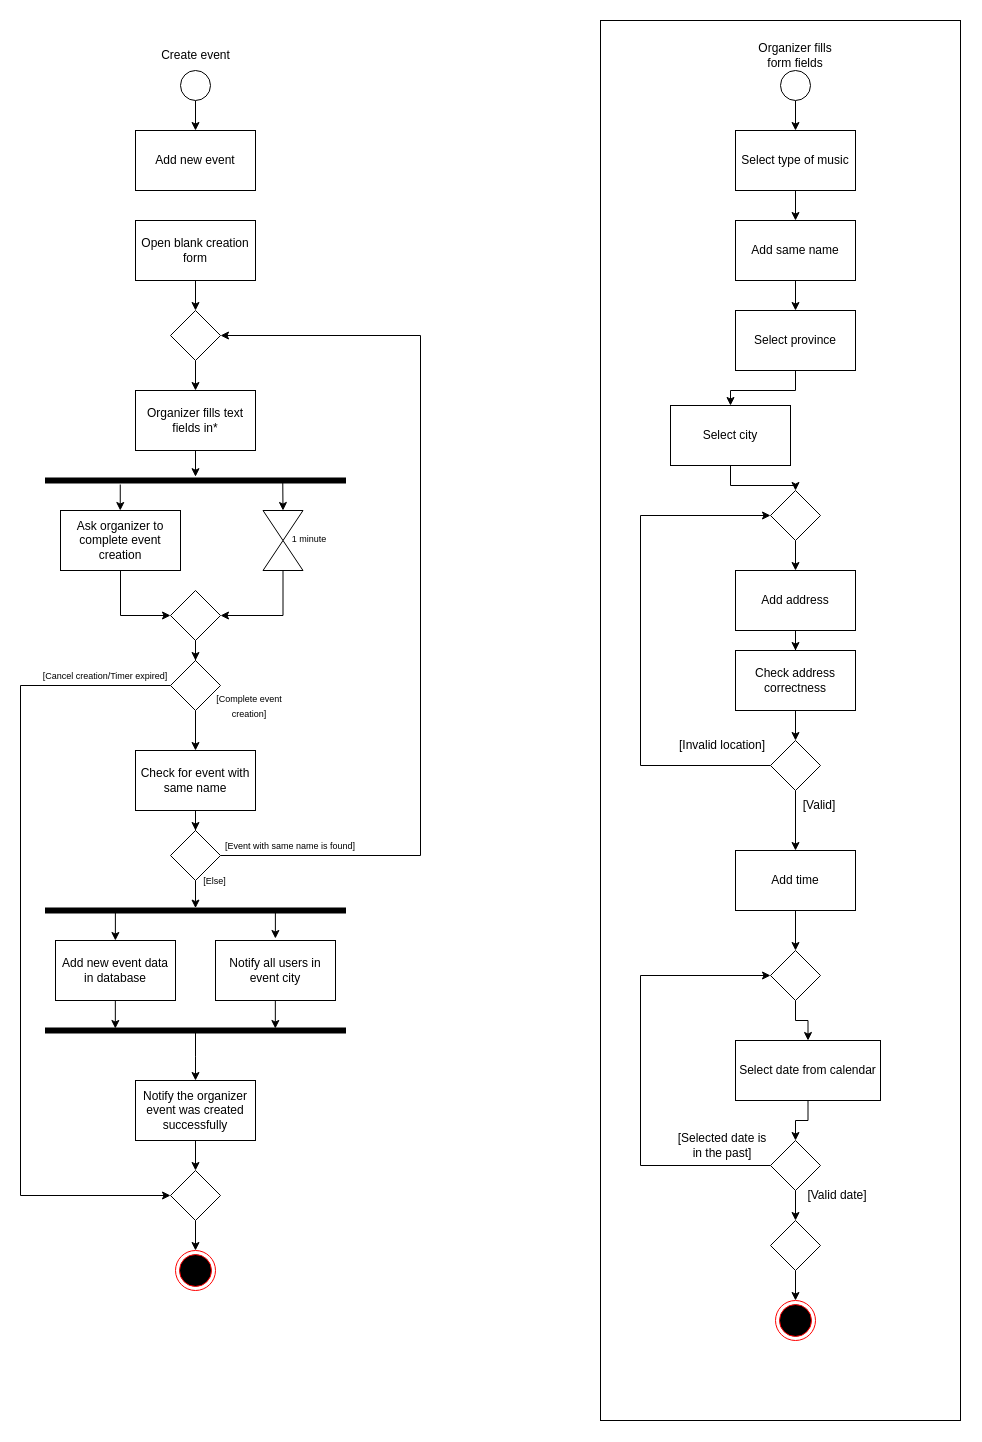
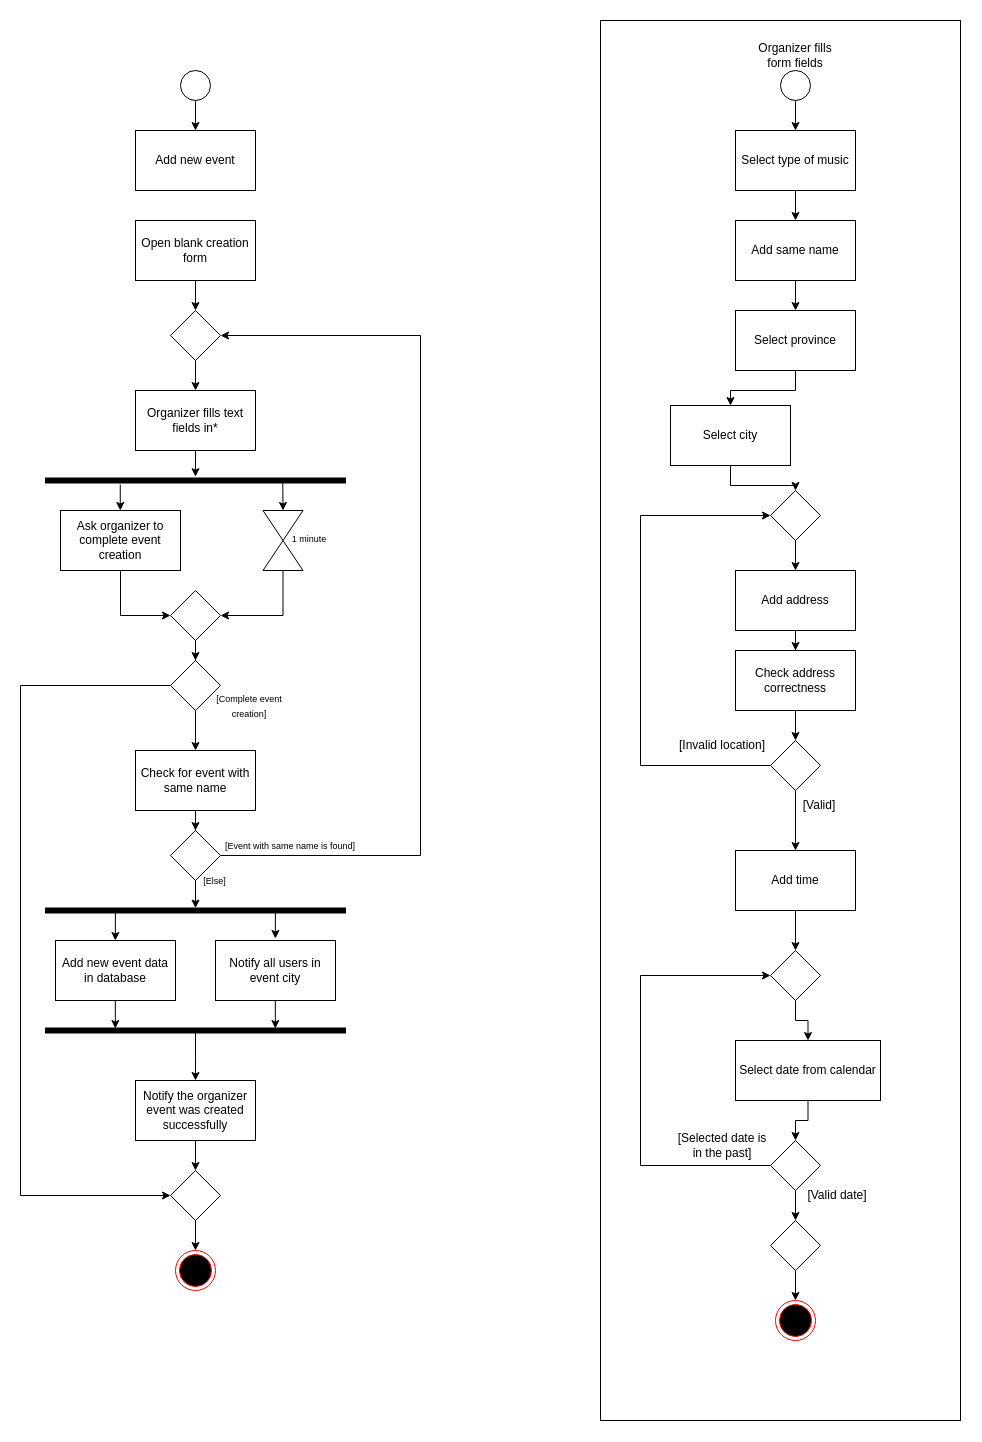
  <mxCell id="0" />
  <mxCell id="1" parent="0" />
  <mxCell id="2" value="" style="rounded=0;whiteSpace=wrap;html=1;" vertex="1" parent="1"><mxGeometry x="600" y="20" width="360" height="1400" as="geometry" /></mxCell>
  <mxCell id="3" value="Add new event" style="rounded=0;whiteSpace=wrap;html=1;" vertex="1" parent="1"><mxGeometry x="135" y="130" width="120" height="60" as="geometry" /></mxCell>
  <mxCell id="4" style="edgeStyle=orthogonalEdgeStyle;rounded=0;orthogonalLoop=1;jettySize=auto;html=1;entryX=0.5;entryY=0;entryDx=0;entryDy=0;" edge="1" parent="1" source="5" target="3"><mxGeometry relative="1" as="geometry"><mxPoint x="195" y="170" as="targetPoint" /></mxGeometry></mxCell>
  <mxCell id="5" value="" style="ellipse;" vertex="1" parent="1"><mxGeometry x="180" y="70" width="30" height="30" as="geometry" /></mxCell>
  <mxCell id="6" value="" style="ellipse;html=1;shape=endState;fillColor=#000000;strokeColor=#ff0000;" vertex="1" parent="1"><mxGeometry x="175" y="1250" width="40" height="40" as="geometry" /></mxCell>
- <mxCell id="7" value="Create event" style="text;html=1;align=center;verticalAlign=middle;whiteSpace=wrap;rounded=0;" vertex="1" parent="1"><mxGeometry x="152.5" y="40" width="85" height="30" as="geometry" /></mxCell>
  <mxCell id="8" style="edgeStyle=orthogonalEdgeStyle;rounded=0;orthogonalLoop=1;jettySize=auto;html=1;entryX=0.5;entryY=0;entryDx=0;entryDy=0;" edge="1" parent="1" source="9" target="64"><mxGeometry relative="1" as="geometry" /></mxCell>
  <mxCell id="9" value="Open blank creation form" style="rounded=0;whiteSpace=wrap;html=1;" vertex="1" parent="1"><mxGeometry x="135" y="220" width="120" height="60" as="geometry" /></mxCell>
  <mxCell id="10" value="Organizer fills text fields in*" style="rounded=0;whiteSpace=wrap;html=1;" vertex="1" parent="1"><mxGeometry x="135" y="390" width="120" height="60" as="geometry" /></mxCell>
  <mxCell id="11" style="edgeStyle=orthogonalEdgeStyle;rounded=0;orthogonalLoop=1;jettySize=auto;html=1;entryX=0.5;entryY=0;entryDx=0;entryDy=0;" edge="1" parent="1" source="12" target="15"><mxGeometry relative="1" as="geometry"><mxPoint x="795" y="150" as="targetPoint" /></mxGeometry></mxCell>
  <mxCell id="12" value="" style="ellipse;" vertex="1" parent="1"><mxGeometry x="780" y="70" width="30" height="30" as="geometry" /></mxCell>
  <mxCell id="13" value="Organizer fills form fields" style="text;html=1;align=center;verticalAlign=middle;whiteSpace=wrap;rounded=0;" vertex="1" parent="1"><mxGeometry x="746.25" y="40" width="97.5" height="30" as="geometry" /></mxCell>
  <mxCell id="14" style="edgeStyle=orthogonalEdgeStyle;rounded=0;orthogonalLoop=1;jettySize=auto;html=1;entryX=0.5;entryY=0;entryDx=0;entryDy=0;" edge="1" parent="1" source="15" target="17"><mxGeometry relative="1" as="geometry"><mxPoint x="795" y="290" as="targetPoint" /></mxGeometry></mxCell>
  <mxCell id="15" value="Select type of music" style="rounded=0;whiteSpace=wrap;html=1;" vertex="1" parent="1"><mxGeometry x="735" y="130" width="120" height="60" as="geometry" /></mxCell>
  <mxCell id="16" style="edgeStyle=orthogonalEdgeStyle;rounded=0;orthogonalLoop=1;jettySize=auto;html=1;" edge="1" parent="1" source="17" target="19"><mxGeometry relative="1" as="geometry" /></mxCell>
  <mxCell id="17" value="Add same name" style="rounded=0;whiteSpace=wrap;html=1;" vertex="1" parent="1"><mxGeometry x="735" y="220" width="120" height="60" as="geometry" /></mxCell>
  <mxCell id="18" style="edgeStyle=orthogonalEdgeStyle;rounded=0;orthogonalLoop=1;jettySize=auto;html=1;" edge="1" parent="1" source="19" target="23"><mxGeometry relative="1" as="geometry" /></mxCell>
  <mxCell id="19" value="Select province" style="rounded=0;whiteSpace=wrap;html=1;" vertex="1" parent="1"><mxGeometry x="735" y="310" width="120" height="60" as="geometry" /></mxCell>
  <mxCell id="20" style="edgeStyle=orthogonalEdgeStyle;rounded=0;orthogonalLoop=1;jettySize=auto;html=1;" edge="1" parent="1" source="21" target="36"><mxGeometry relative="1" as="geometry" /></mxCell>
  <mxCell id="21" value="Add address" style="rounded=0;whiteSpace=wrap;html=1;" vertex="1" parent="1"><mxGeometry x="735" y="570" width="120" height="60" as="geometry" /></mxCell>
  <mxCell id="22" style="edgeStyle=orthogonalEdgeStyle;rounded=0;orthogonalLoop=1;jettySize=auto;html=1;" edge="1" parent="1" source="23" target="38"><mxGeometry relative="1" as="geometry" /></mxCell>
  <mxCell id="23" value="Select city" style="rounded=0;whiteSpace=wrap;html=1;" vertex="1" parent="1"><mxGeometry x="670" y="405" width="120" height="60" as="geometry" /></mxCell>
  <mxCell id="24" style="edgeStyle=orthogonalEdgeStyle;rounded=0;orthogonalLoop=1;jettySize=auto;html=1;" edge="1" parent="1" source="25" target="42"><mxGeometry relative="1" as="geometry" /></mxCell>
  <mxCell id="25" value="Add time" style="rounded=0;whiteSpace=wrap;html=1;" vertex="1" parent="1"><mxGeometry x="735" y="850" width="120" height="60" as="geometry" /></mxCell>
  <mxCell id="26" style="edgeStyle=orthogonalEdgeStyle;rounded=0;orthogonalLoop=1;jettySize=auto;html=1;" edge="1" parent="1" source="27" target="30"><mxGeometry relative="1" as="geometry" /></mxCell>
  <mxCell id="27" value="Select date from calendar" style="rounded=0;whiteSpace=wrap;html=1;" vertex="1" parent="1"><mxGeometry x="735" y="1040" width="145" height="60" as="geometry" /></mxCell>
  <mxCell id="28" style="edgeStyle=orthogonalEdgeStyle;rounded=0;orthogonalLoop=1;jettySize=auto;html=1;entryX=0.5;entryY=0;entryDx=0;entryDy=0;exitX=0.5;exitY=1;exitDx=0;exitDy=0;" edge="1" parent="1" source="45" target="34"><mxGeometry relative="1" as="geometry"><mxPoint x="800" y="1300" as="sourcePoint" /></mxGeometry></mxCell>
  <mxCell id="29" style="edgeStyle=orthogonalEdgeStyle;rounded=0;orthogonalLoop=1;jettySize=auto;html=1;entryX=0;entryY=0.5;entryDx=0;entryDy=0;" edge="1" parent="1" source="30" target="42"><mxGeometry relative="1" as="geometry"><mxPoint x="602.5" y="1200" as="targetPoint" /><Array as="points"><mxPoint x="640" y="1165" /><mxPoint x="640" y="975" /></Array></mxGeometry></mxCell>
  <mxCell id="30" value="" style="rhombus;whiteSpace=wrap;html=1;" vertex="1" parent="1"><mxGeometry x="770" y="1140" width="50" height="50" as="geometry" /></mxCell>
  <mxCell id="31" style="edgeStyle=orthogonalEdgeStyle;rounded=0;orthogonalLoop=1;jettySize=auto;html=1;entryX=0;entryY=0.5;entryDx=0;entryDy=0;" edge="1" parent="1" source="33" target="38"><mxGeometry relative="1" as="geometry"><mxPoint x="530" y="450" as="targetPoint" /><Array as="points"><mxPoint x="640" y="765" /><mxPoint x="640" y="515" /></Array></mxGeometry></mxCell>
  <mxCell id="32" style="edgeStyle=orthogonalEdgeStyle;rounded=0;orthogonalLoop=1;jettySize=auto;html=1;" edge="1" parent="1" source="33" target="25"><mxGeometry relative="1" as="geometry" /></mxCell>
  <mxCell id="33" value="" style="rhombus;whiteSpace=wrap;html=1;" vertex="1" parent="1"><mxGeometry x="770" y="740" width="50" height="50" as="geometry" /></mxCell>
  <mxCell id="34" value="" style="ellipse;html=1;shape=endState;fillColor=#000000;strokeColor=#ff0000;" vertex="1" parent="1"><mxGeometry x="775" y="1300" width="40" height="40" as="geometry" /></mxCell>
  <mxCell id="35" style="edgeStyle=orthogonalEdgeStyle;rounded=0;orthogonalLoop=1;jettySize=auto;html=1;" edge="1" parent="1" source="36" target="33"><mxGeometry relative="1" as="geometry" /></mxCell>
  <mxCell id="36" value="Check address correctness" style="rounded=0;whiteSpace=wrap;html=1;" vertex="1" parent="1"><mxGeometry x="735" y="650" width="120" height="60" as="geometry" /></mxCell>
  <mxCell id="37" style="edgeStyle=orthogonalEdgeStyle;rounded=0;orthogonalLoop=1;jettySize=auto;html=1;" edge="1" parent="1" source="38" target="21"><mxGeometry relative="1" as="geometry" /></mxCell>
  <mxCell id="38" value="" style="rhombus;whiteSpace=wrap;html=1;" vertex="1" parent="1"><mxGeometry x="770" y="490" width="50" height="50" as="geometry" /></mxCell>
  <mxCell id="39" value="[Invalid location]" style="text;html=1;align=center;verticalAlign=middle;whiteSpace=wrap;rounded=0;" vertex="1" parent="1"><mxGeometry x="672.5" y="730" width="97.5" height="30" as="geometry" /></mxCell>
  <mxCell id="40" value="[Valid]" style="text;html=1;align=center;verticalAlign=middle;whiteSpace=wrap;rounded=0;" vertex="1" parent="1"><mxGeometry x="770" y="790" width="97.5" height="30" as="geometry" /></mxCell>
  <mxCell id="41" style="edgeStyle=orthogonalEdgeStyle;rounded=0;orthogonalLoop=1;jettySize=auto;html=1;" edge="1" parent="1" source="42" target="27"><mxGeometry relative="1" as="geometry" /></mxCell>
  <mxCell id="42" value="" style="rhombus;whiteSpace=wrap;html=1;" vertex="1" parent="1"><mxGeometry x="770" y="950" width="50" height="50" as="geometry" /></mxCell>
  <mxCell id="43" value="[Selected date is in the past]" style="text;html=1;align=center;verticalAlign=middle;whiteSpace=wrap;rounded=0;" vertex="1" parent="1"><mxGeometry x="672.5" y="1130" width="97.5" height="30" as="geometry" /></mxCell>
  <mxCell id="44" value="[Valid date]" style="text;html=1;align=center;verticalAlign=middle;whiteSpace=wrap;rounded=0;" vertex="1" parent="1"><mxGeometry x="788" y="1180" width="97.5" height="30" as="geometry" /></mxCell>
  <mxCell id="45" value="" style="rhombus;whiteSpace=wrap;html=1;" vertex="1" parent="1"><mxGeometry x="770" y="1220" width="50" height="50" as="geometry" /></mxCell>
  <mxCell id="46" style="edgeStyle=orthogonalEdgeStyle;rounded=0;orthogonalLoop=1;jettySize=auto;html=1;entryX=0.5;entryY=0;entryDx=0;entryDy=0;" edge="1" parent="1" source="30" target="45"><mxGeometry relative="1" as="geometry"><mxPoint x="800" y="1230" as="targetPoint" /></mxGeometry></mxCell>
  <mxCell id="47" style="edgeStyle=orthogonalEdgeStyle;rounded=0;orthogonalLoop=1;jettySize=auto;html=1;entryX=0;entryY=0.5;entryDx=0;entryDy=0;" edge="1" parent="1" source="48" target="79"><mxGeometry relative="1" as="geometry" /></mxCell>
  <mxCell id="48" value="Ask organizer to complete event creation" style="rounded=0;whiteSpace=wrap;html=1;" vertex="1" parent="1"><mxGeometry x="60" y="510" width="120" height="60" as="geometry" /></mxCell>
  <mxCell id="49" style="edgeStyle=orthogonalEdgeStyle;rounded=0;orthogonalLoop=1;jettySize=auto;html=1;entryX=0;entryY=0.5;entryDx=0;entryDy=0;" edge="1" parent="1" source="51" target="53"><mxGeometry relative="1" as="geometry"><Array as="points"><mxPoint x="20" y="685" /><mxPoint x="20" y="1195" /></Array></mxGeometry></mxCell>
  <mxCell id="50" style="edgeStyle=orthogonalEdgeStyle;rounded=0;orthogonalLoop=1;jettySize=auto;html=1;entryX=0.5;entryY=0;entryDx=0;entryDy=0;" edge="1" parent="1" source="51" target="59"><mxGeometry relative="1" as="geometry"><mxPoint x="195" y="766.545" as="targetPoint" /></mxGeometry></mxCell>
  <mxCell id="51" value="" style="rhombus;whiteSpace=wrap;html=1;" vertex="1" parent="1"><mxGeometry x="170" y="660" width="50" height="50" as="geometry" /></mxCell>
  <mxCell id="52" style="edgeStyle=orthogonalEdgeStyle;rounded=0;orthogonalLoop=1;jettySize=auto;html=1;" edge="1" parent="1" source="53" target="6"><mxGeometry relative="1" as="geometry" /></mxCell>
  <mxCell id="53" value="" style="rhombus;whiteSpace=wrap;html=1;" vertex="1" parent="1"><mxGeometry x="170" y="1170" width="50" height="50" as="geometry" /></mxCell>
- <mxCell id="54" value="&lt;font style=&quot;font-size: 9px;&quot;&gt;[Cancel creation/Timer expired]&lt;/font&gt;" style="text;html=1;align=center;verticalAlign=middle;whiteSpace=wrap;rounded=0;" vertex="1" parent="1"><mxGeometry x="40" y="660" width="130" height="30" as="geometry" /></mxCell>
  <mxCell id="55" value="&lt;font style=&quot;font-size: 9px;&quot;&gt;[Complete event creation]&lt;/font&gt;" style="text;html=1;align=center;verticalAlign=middle;whiteSpace=wrap;rounded=0;" vertex="1" parent="1"><mxGeometry x="200" y="690" width="97.5" height="30" as="geometry" /></mxCell>
  <mxCell id="56" value="Add new event data in database" style="rounded=0;whiteSpace=wrap;html=1;" vertex="1" parent="1"><mxGeometry x="55" y="940" width="120" height="60" as="geometry" /></mxCell>
  <mxCell id="57" value="" style="html=1;points=[];perimeter=orthogonalPerimeter;fillColor=strokeColor;rotation=90;" vertex="1" parent="1"><mxGeometry x="192.5" y="760" width="5" height="300" as="geometry" /></mxCell>
  <mxCell id="58" style="edgeStyle=orthogonalEdgeStyle;rounded=0;orthogonalLoop=1;jettySize=auto;html=1;" edge="1" parent="1" source="59" target="61"><mxGeometry relative="1" as="geometry" /></mxCell>
  <mxCell id="59" value="Check for event with same name" style="rounded=0;whiteSpace=wrap;html=1;" vertex="1" parent="1"><mxGeometry x="135" y="750" width="120" height="60" as="geometry" /></mxCell>
  <mxCell id="60" style="edgeStyle=orthogonalEdgeStyle;rounded=0;orthogonalLoop=1;jettySize=auto;html=1;entryX=1;entryY=0.5;entryDx=0;entryDy=0;" edge="1" parent="1" source="61" target="64"><mxGeometry relative="1" as="geometry"><mxPoint x="410" y="765" as="targetPoint" /><Array as="points"><mxPoint x="420" y="855" /><mxPoint x="420" y="335" /></Array></mxGeometry></mxCell>
  <mxCell id="61" value="" style="rhombus;whiteSpace=wrap;html=1;" vertex="1" parent="1"><mxGeometry x="170" y="830" width="50" height="50" as="geometry" /></mxCell>
  <mxCell id="62" value="&lt;font style=&quot;font-size: 9px;&quot;&gt;[Event with same name is found]&lt;/font&gt;" style="text;html=1;align=center;verticalAlign=middle;whiteSpace=wrap;rounded=0;" vertex="1" parent="1"><mxGeometry x="220" y="840" width="140" height="10" as="geometry" /></mxCell>
  <mxCell id="63" style="edgeStyle=orthogonalEdgeStyle;rounded=0;orthogonalLoop=1;jettySize=auto;html=1;" edge="1" parent="1" source="64" target="10"><mxGeometry relative="1" as="geometry" /></mxCell>
  <mxCell id="64" value="" style="rhombus;whiteSpace=wrap;html=1;" vertex="1" parent="1"><mxGeometry x="170" y="310" width="50" height="50" as="geometry" /></mxCell>
  <mxCell id="65" value="Notify all users in event city" style="rounded=0;whiteSpace=wrap;html=1;" vertex="1" parent="1"><mxGeometry x="215" y="940" width="120" height="60" as="geometry" /></mxCell>
  <mxCell id="66" style="edgeStyle=orthogonalEdgeStyle;rounded=0;orthogonalLoop=1;jettySize=auto;html=1;" edge="1" parent="1" source="67"><mxGeometry relative="1" as="geometry"><mxPoint x="195" y="1080" as="targetPoint" /></mxGeometry></mxCell>
  <mxCell id="67" value="" style="html=1;points=[];perimeter=orthogonalPerimeter;fillColor=strokeColor;rotation=90;" vertex="1" parent="1"><mxGeometry x="192.5" y="880" width="5" height="300" as="geometry" /></mxCell>
  <mxCell id="68" style="edgeStyle=orthogonalEdgeStyle;rounded=0;orthogonalLoop=1;jettySize=auto;html=1;entryX=0.02;entryY=0.5;entryDx=0;entryDy=0;entryPerimeter=0;" edge="1" parent="1" source="61" target="57"><mxGeometry relative="1" as="geometry" /></mxCell>
  <mxCell id="69" style="edgeStyle=orthogonalEdgeStyle;rounded=0;orthogonalLoop=1;jettySize=auto;html=1;entryX=0.02;entryY=0.5;entryDx=0;entryDy=0;entryPerimeter=0;" edge="1" parent="1"><mxGeometry relative="1" as="geometry"><mxPoint x="114.88" y="912" as="sourcePoint" /><mxPoint x="114.88" y="940" as="targetPoint" /></mxGeometry></mxCell>
  <mxCell id="70" style="edgeStyle=orthogonalEdgeStyle;rounded=0;orthogonalLoop=1;jettySize=auto;html=1;entryX=0.02;entryY=0.5;entryDx=0;entryDy=0;entryPerimeter=0;" edge="1" parent="1"><mxGeometry relative="1" as="geometry"><mxPoint x="274.88" y="910" as="sourcePoint" /><mxPoint x="274.88" y="938" as="targetPoint" /></mxGeometry></mxCell>
  <mxCell id="71" style="edgeStyle=orthogonalEdgeStyle;rounded=0;orthogonalLoop=1;jettySize=auto;html=1;entryX=0.02;entryY=0.5;entryDx=0;entryDy=0;entryPerimeter=0;" edge="1" parent="1"><mxGeometry relative="1" as="geometry"><mxPoint x="114.83" y="1000" as="sourcePoint" /><mxPoint x="114.83" y="1028" as="targetPoint" /></mxGeometry></mxCell>
  <mxCell id="72" style="edgeStyle=orthogonalEdgeStyle;rounded=0;orthogonalLoop=1;jettySize=auto;html=1;entryX=0.02;entryY=0.5;entryDx=0;entryDy=0;entryPerimeter=0;" edge="1" parent="1"><mxGeometry relative="1" as="geometry"><mxPoint x="274.83" y="1000" as="sourcePoint" /><mxPoint x="274.83" y="1028" as="targetPoint" /></mxGeometry></mxCell>
  <mxCell id="73" value="" style="html=1;points=[];perimeter=orthogonalPerimeter;fillColor=strokeColor;rotation=90;" vertex="1" parent="1"><mxGeometry x="192.5" y="330" width="5" height="300" as="geometry" /></mxCell>
  <mxCell id="74" style="edgeStyle=orthogonalEdgeStyle;rounded=0;orthogonalLoop=1;jettySize=auto;html=1;entryX=-0.258;entryY=0.5;entryDx=0;entryDy=0;entryPerimeter=0;" edge="1" parent="1" source="10" target="73"><mxGeometry relative="1" as="geometry" /></mxCell>
  <mxCell id="75" style="edgeStyle=orthogonalEdgeStyle;rounded=0;orthogonalLoop=1;jettySize=auto;html=1;exitX=0.5;exitY=1;exitDx=0;exitDy=0;entryX=1;entryY=0.5;entryDx=0;entryDy=0;" edge="1" parent="1" source="76" target="79"><mxGeometry relative="1" as="geometry" /></mxCell>
  <mxCell id="76" value="" style="shape=collate;html=1;" vertex="1" parent="1"><mxGeometry x="262.5" y="510" width="40" height="60" as="geometry" /></mxCell>
  <mxCell id="77" value="&lt;font style=&quot;font-size: 9px;&quot;&gt;1 minute&lt;/font&gt;" style="text;html=1;align=center;verticalAlign=middle;whiteSpace=wrap;rounded=0;" vertex="1" parent="1"><mxGeometry x="259.5" y="523" width="97.5" height="30" as="geometry" /></mxCell>
  <mxCell id="78" style="edgeStyle=orthogonalEdgeStyle;rounded=0;orthogonalLoop=1;jettySize=auto;html=1;entryX=0.5;entryY=0;entryDx=0;entryDy=0;" edge="1" parent="1" source="79" target="51"><mxGeometry relative="1" as="geometry" /></mxCell>
  <mxCell id="79" value="" style="rhombus;whiteSpace=wrap;html=1;" vertex="1" parent="1"><mxGeometry x="170" y="590" width="50" height="50" as="geometry" /></mxCell>
  <mxCell id="80" style="edgeStyle=orthogonalEdgeStyle;rounded=0;orthogonalLoop=1;jettySize=auto;html=1;entryX=-0.258;entryY=0.5;entryDx=0;entryDy=0;entryPerimeter=0;" edge="1" parent="1"><mxGeometry relative="1" as="geometry"><mxPoint x="119.76" y="484" as="sourcePoint" /><mxPoint x="119.76" y="510" as="targetPoint" /></mxGeometry></mxCell>
  <mxCell id="81" style="edgeStyle=orthogonalEdgeStyle;rounded=0;orthogonalLoop=1;jettySize=auto;html=1;entryX=0.5;entryY=0;entryDx=0;entryDy=0;" edge="1" parent="1" target="76"><mxGeometry relative="1" as="geometry"><mxPoint x="282.26" y="480" as="sourcePoint" /><mxPoint x="282.26" y="506" as="targetPoint" /><Array as="points"><mxPoint x="283" y="480" /></Array></mxGeometry></mxCell>
  <mxCell id="82" style="edgeStyle=orthogonalEdgeStyle;rounded=0;orthogonalLoop=1;jettySize=auto;html=1;" edge="1" parent="1" source="83" target="53"><mxGeometry relative="1" as="geometry" /></mxCell>
  <mxCell id="83" value="Notify the organizer event was created successfully" style="rounded=0;whiteSpace=wrap;html=1;" vertex="1" parent="1"><mxGeometry x="135" y="1080" width="120" height="60" as="geometry" /></mxCell>
  <mxCell id="84" value="&lt;font style=&quot;font-size: 9px;&quot;&gt;[Else]&lt;/font&gt;" style="text;html=1;align=center;verticalAlign=middle;whiteSpace=wrap;rounded=0;" vertex="1" parent="1"><mxGeometry x="197.5" y="875" width="32.5" height="10" as="geometry" /></mxCell>
